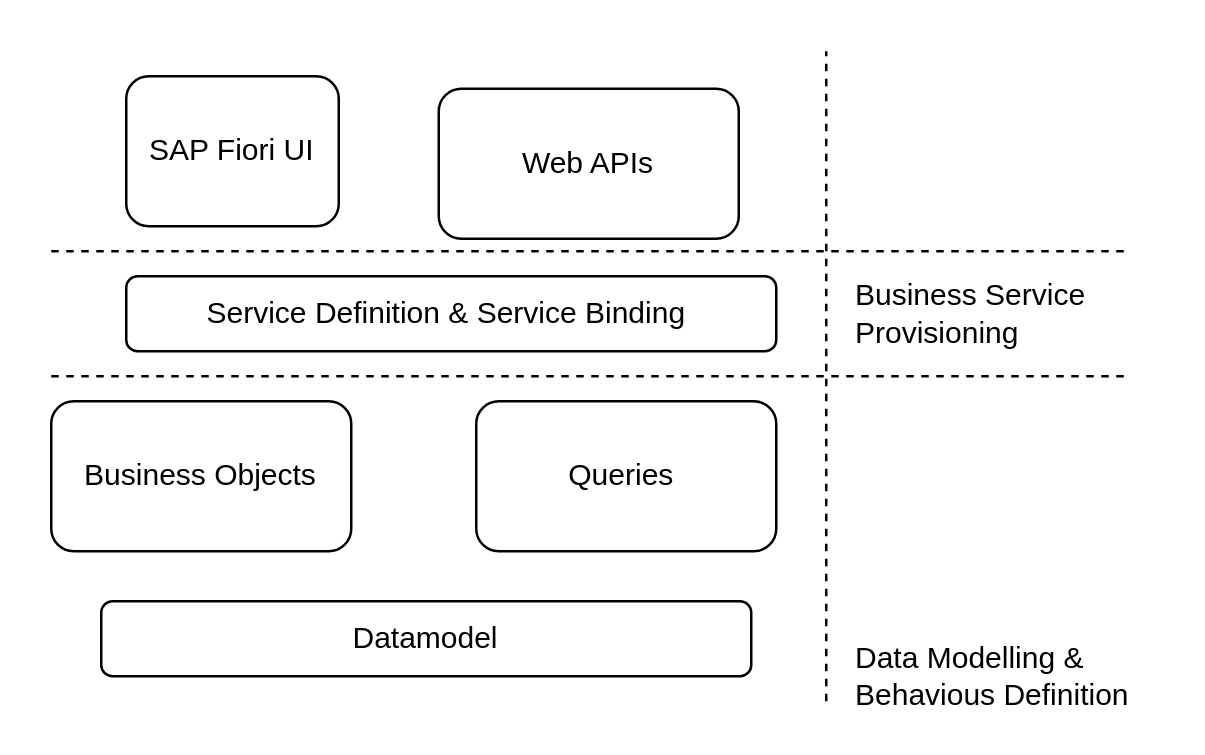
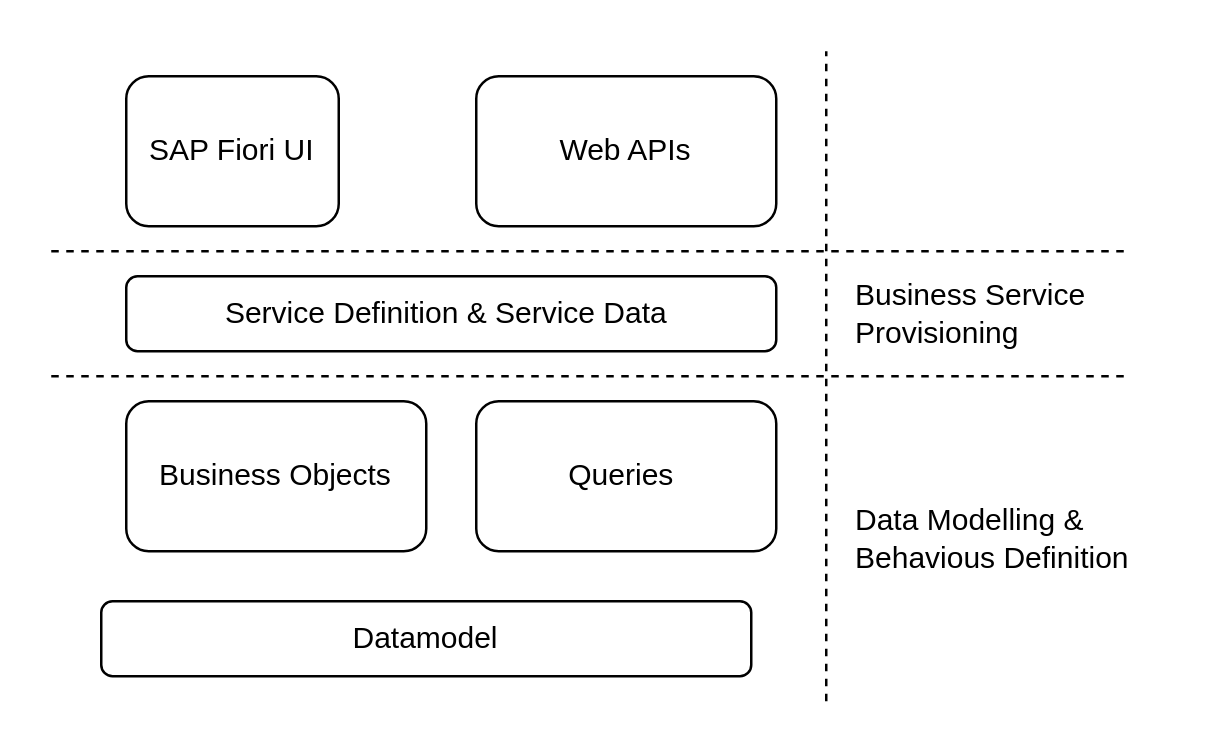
  <mxCell id="0" />
  <mxCell id="1" parent="0" />
- <mxCell id="2" value="Business Objects&lt;br&gt;" style="rounded=1;whiteSpace=wrap;html=1;" parent="1" vertex="1"><mxGeometry x="20" y="160" width="120" height="60" as="geometry" /></mxCell>
+ <mxCell id="2" value="Business Objects&lt;br&gt;" style="rounded=1;whiteSpace=wrap;html=1;" parent="1" vertex="1"><mxGeometry x="50" y="160" width="120" height="60" as="geometry" /></mxCell>
  <mxCell id="3" value="Datamodel" style="rounded=1;whiteSpace=wrap;html=1;" parent="1" vertex="1"><mxGeometry x="40" y="240" width="260" height="30" as="geometry" /></mxCell>
  <mxCell id="4" value="Queries&amp;nbsp;" style="rounded=1;whiteSpace=wrap;html=1;" parent="1" vertex="1"><mxGeometry x="190" y="160" width="120" height="60" as="geometry" /></mxCell>
- <mxCell id="5" value="Service Definition &amp;amp; Service Binding&amp;nbsp;" style="rounded=1;whiteSpace=wrap;html=1;" parent="1" vertex="1"><mxGeometry x="50" y="110" width="260" height="30" as="geometry" /></mxCell>
+ <mxCell id="5" value="Service Definition &amp;amp; Service Data&amp;nbsp;" style="rounded=1;whiteSpace=wrap;html=1;" parent="1" vertex="1"><mxGeometry x="50" y="110" width="260" height="30" as="geometry" /></mxCell>
  <mxCell id="6" value="SAP Fiori UI" style="rounded=1;whiteSpace=wrap;html=1;" parent="1" vertex="1"><mxGeometry x="50" y="30" width="85" height="60" as="geometry" /></mxCell>
- <mxCell id="7" value="Web APIs" style="rounded=1;whiteSpace=wrap;html=1;" parent="1" vertex="1"><mxGeometry x="175" y="35" width="120" height="60" as="geometry" /></mxCell>
+ <mxCell id="7" value="Web APIs" style="rounded=1;whiteSpace=wrap;html=1;" parent="1" vertex="1"><mxGeometry x="190" y="30" width="120" height="60" as="geometry" /></mxCell>
  <mxCell id="8" value="" style="endArrow=none;dashed=1;html=1;rounded=0;" parent="1" edge="1"><mxGeometry width="50" height="50" relative="1" as="geometry"><mxPoint x="20" y="150" as="sourcePoint" /><mxPoint x="450" y="150" as="targetPoint" /></mxGeometry></mxCell>
  <mxCell id="9" value="" style="endArrow=none;dashed=1;html=1;rounded=0;" parent="1" edge="1"><mxGeometry width="50" height="50" relative="1" as="geometry"><mxPoint x="20" y="100" as="sourcePoint" /><mxPoint x="450" y="100" as="targetPoint" /></mxGeometry></mxCell>
- <mxCell id="10" value="Data Modelling &amp;amp; Behavious Definition&amp;nbsp;" style="text;html=1;strokeColor=none;fillColor=none;align=left;verticalAlign=middle;whiteSpace=wrap;rounded=0;" parent="1" vertex="1"><mxGeometry x="340" y="255" width="120" height="30" as="geometry" /></mxCell>
+ <mxCell id="10" value="Data Modelling &amp;amp; Behavious Definition&amp;nbsp;" style="text;html=1;strokeColor=none;fillColor=none;align=left;verticalAlign=middle;whiteSpace=wrap;rounded=0;" parent="1" vertex="1"><mxGeometry x="340" y="200" width="120" height="30" as="geometry" /></mxCell>
  <mxCell id="11" value="" style="endArrow=none;dashed=1;html=1;rounded=0;" parent="1" edge="1"><mxGeometry width="50" height="50" relative="1" as="geometry"><mxPoint x="330" y="280" as="sourcePoint" /><mxPoint x="330" y="20" as="targetPoint" /></mxGeometry></mxCell>
  <mxCell id="12" style="edgeStyle=orthogonalEdgeStyle;rounded=0;orthogonalLoop=1;jettySize=auto;html=1;exitX=0.5;exitY=1;exitDx=0;exitDy=0;" parent="1" source="3" target="3" edge="1"><mxGeometry relative="1" as="geometry" /></mxCell>
  <mxCell id="13" value="Business Service Provisioning" style="text;html=1;strokeColor=none;fillColor=none;align=left;verticalAlign=middle;whiteSpace=wrap;rounded=0;" parent="1" vertex="1"><mxGeometry x="340" y="110" width="120" height="30" as="geometry" /></mxCell>
